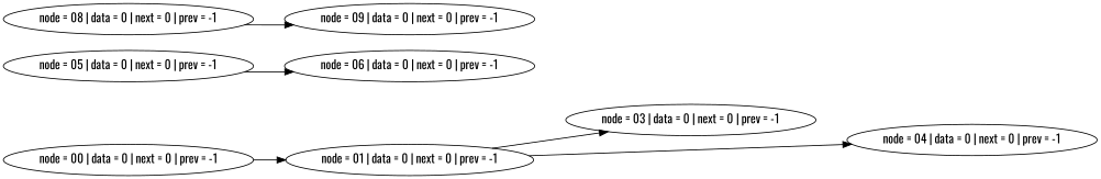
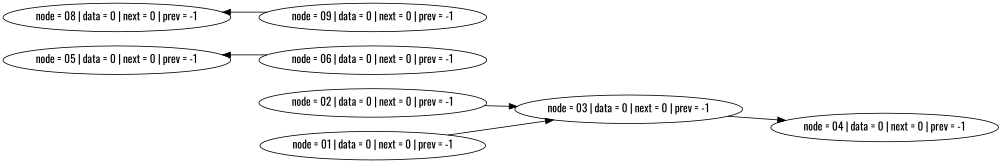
  digraph {
    fontname=Oswald
    rankdir=LR
    node [fontname=Oswald]
    edge [colour=white fontname=Oswald weight=bold]
-   n1 [label="node = 00 | data = 0 | next = 0 | prev = -1"]
    n2 [label="node = 01 | data = 0 | next = 0 | prev = -1"]
    n3 [label="node = 03 | data = 0 | next = 0 | prev = -1"]
+   n4 [label="node = 02 | data = 0 | next = 0 | prev = -1"]
    n5 [label="node = 04 | data = 0 | next = 0 | prev = -1"]
    n6 [label="node = 05 | data = 0 | next = 0 | prev = -1"]
    n7 [label="node = 06 | data = 0 | next = 0 | prev = -1"]
    n8 [label="node = 08 | data = 0 | next = 0 | prev = -1"]
    n9 [label="node = 09 | data = 0 | next = 0 | prev = -1"]
-   n1 -> n2
    n2 -> n3
-   n2 -> n5
-   n6 -> n7
-   n8 -> n9
+   n3 -> n5
+   n4 -> n3
+   n7 -> n6
+   n9 -> n8
  }
